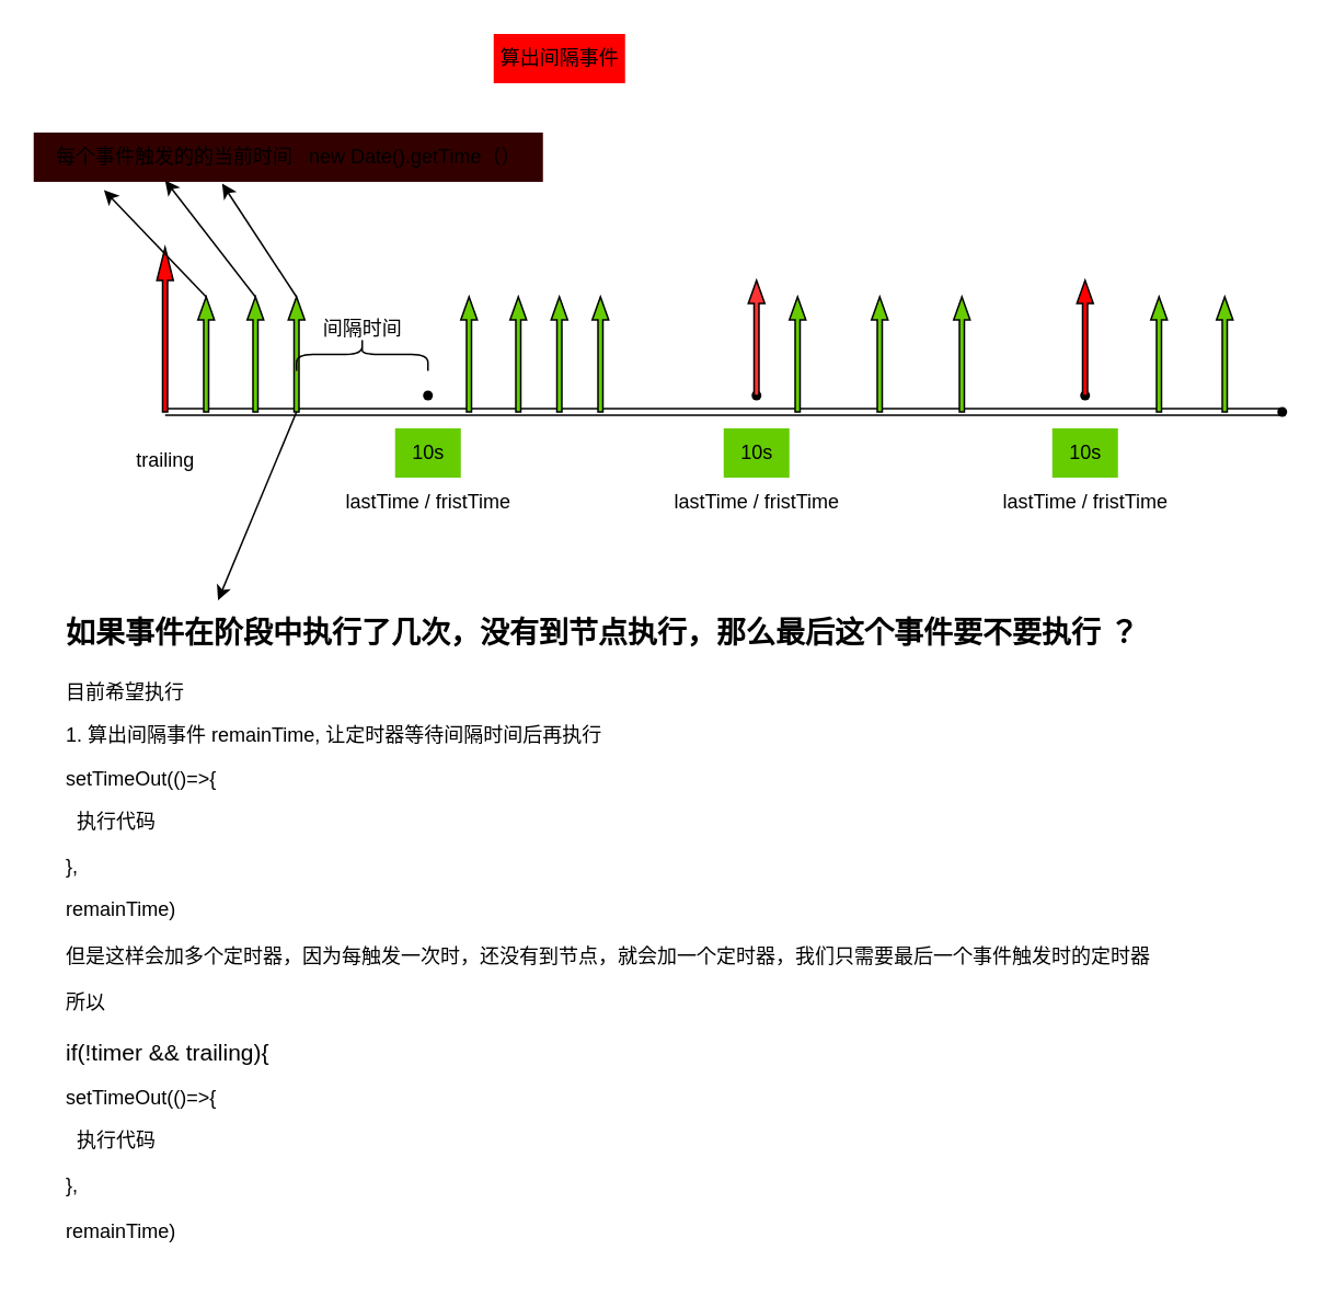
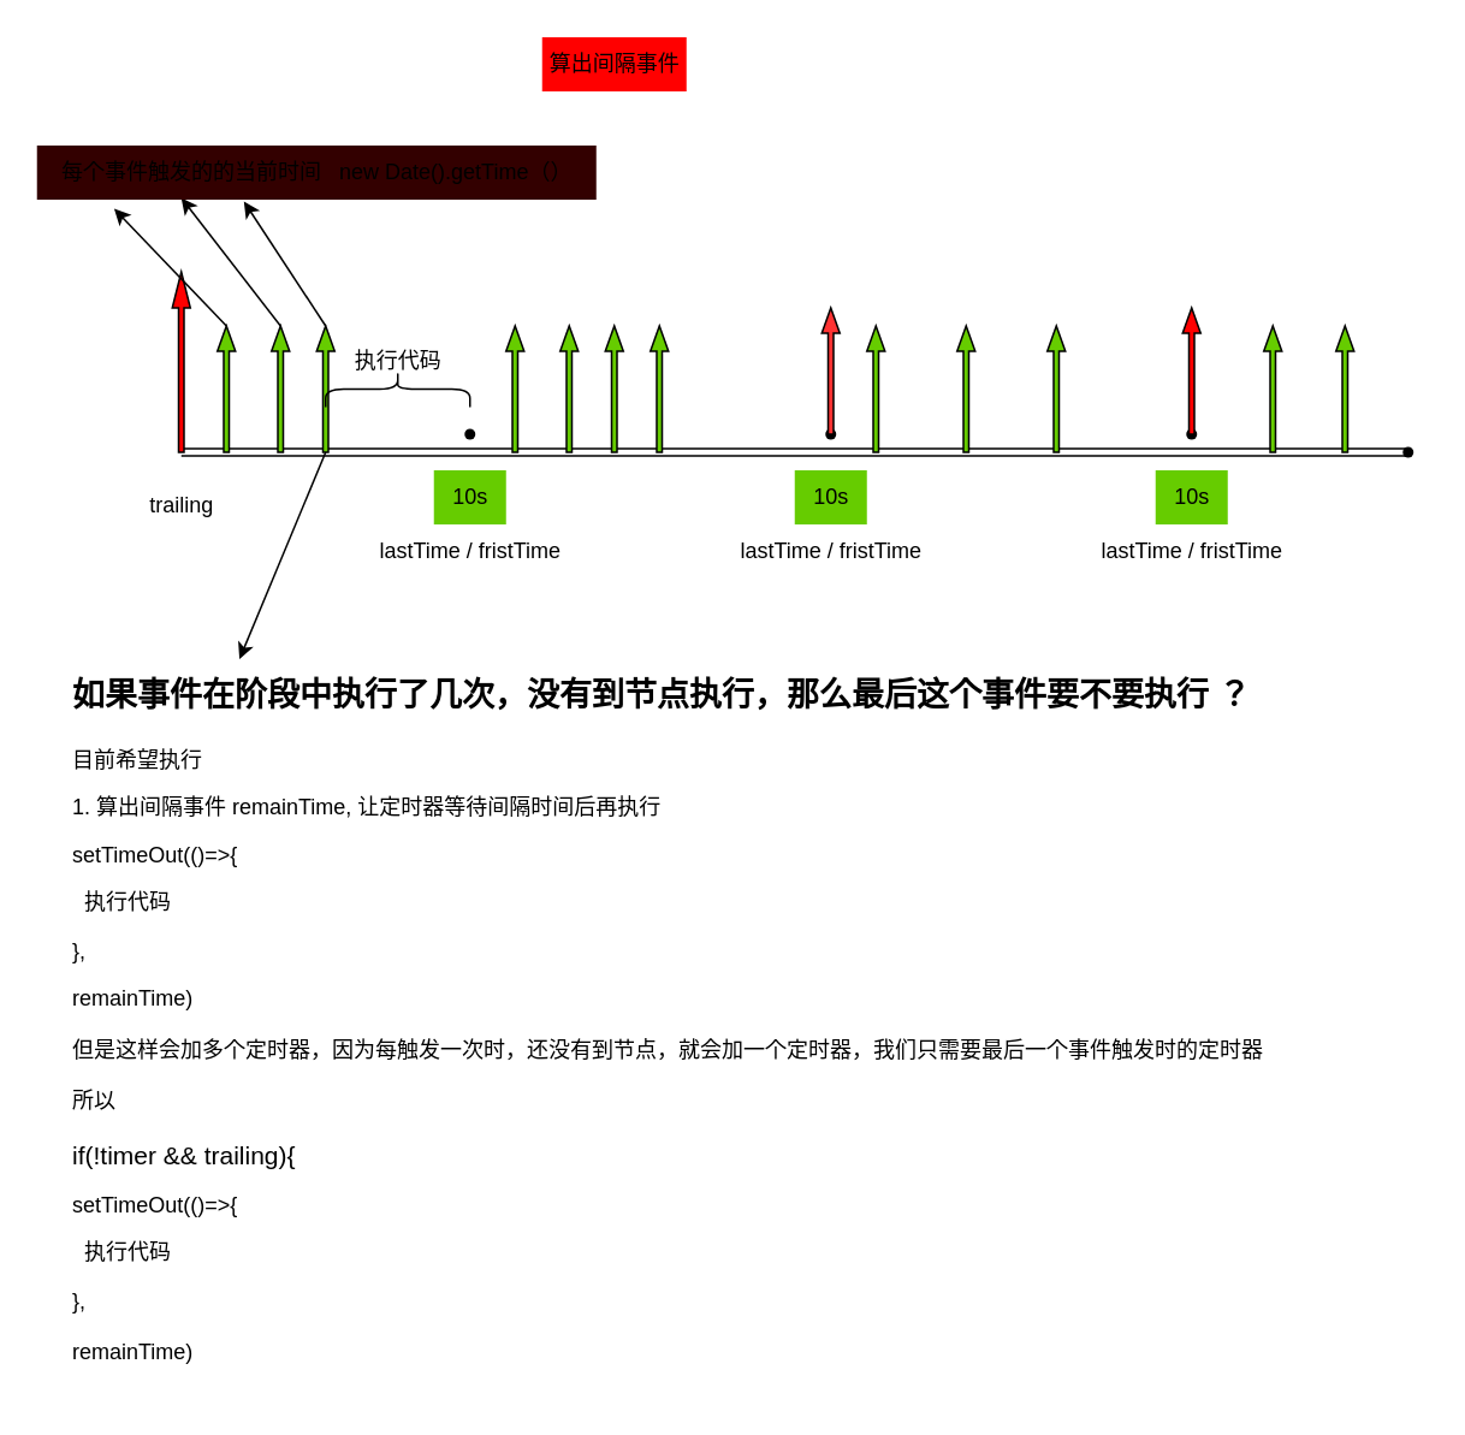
  <mxCell id="0" />
  <mxCell id="1" parent="0" />
  <mxCell id="2" value="" style="shape=link;html=1;" parent="1" target="19" edge="1"><mxGeometry width="100" relative="1" as="geometry"><mxPoint x="100" y="250" as="sourcePoint" /><mxPoint x="780" y="250" as="targetPoint" /></mxGeometry></mxCell>
  <mxCell id="3" value="算出间隔事件" style="text;html=1;align=center;verticalAlign=middle;resizable=0;points=[];autosize=1;strokeColor=none;fillColor=#FF0000;" parent="1" vertex="1"><mxGeometry x="300" y="20" width="80" height="30" as="geometry" /></mxCell>
  <mxCell id="4" value="" style="shape=singleArrow;direction=north;whiteSpace=wrap;html=1;fillColor=#FF0000;" parent="1" vertex="1"><mxGeometry x="95" y="150" width="10" height="100" as="geometry" /></mxCell>
  <mxCell id="5" value="10s" style="text;html=1;align=center;verticalAlign=middle;resizable=0;points=[];autosize=1;strokeColor=none;fillColor=#66CC00;" parent="1" vertex="1"><mxGeometry x="240" y="260" width="40" height="30" as="geometry" /></mxCell>
  <mxCell id="6" value="10s" style="text;html=1;align=center;verticalAlign=middle;resizable=0;points=[];autosize=1;strokeColor=none;fillColor=#66CC00;" parent="1" vertex="1"><mxGeometry x="440" y="260" width="40" height="30" as="geometry" /></mxCell>
  <mxCell id="7" value="10s" style="text;html=1;align=center;verticalAlign=middle;resizable=0;points=[];autosize=1;strokeColor=none;fillColor=#66CC00;" parent="1" vertex="1"><mxGeometry x="640" y="260" width="40" height="30" as="geometry" /></mxCell>
  <mxCell id="8" value="trailing" style="text;html=1;align=center;verticalAlign=middle;resizable=0;points=[];autosize=1;strokeColor=none;fillColor=none;" parent="1" vertex="1"><mxGeometry x="65" y="265" width="70" height="30" as="geometry" /></mxCell>
  <mxCell id="9" value="lastTime / fristTime" style="text;html=1;align=center;verticalAlign=middle;resizable=0;points=[];autosize=1;strokeColor=none;fillColor=none;" parent="1" vertex="1"><mxGeometry x="200" y="290" width="120" height="30" as="geometry" /></mxCell>
  <mxCell id="10" value="lastTime / fristTime" style="text;html=1;align=center;verticalAlign=middle;resizable=0;points=[];autosize=1;strokeColor=none;fillColor=none;" parent="1" vertex="1"><mxGeometry x="400" y="290" width="120" height="30" as="geometry" /></mxCell>
  <mxCell id="11" value="lastTime / fristTime" style="text;html=1;align=center;verticalAlign=middle;resizable=0;points=[];autosize=1;strokeColor=none;fillColor=none;" parent="1" vertex="1"><mxGeometry x="600" y="290" width="120" height="30" as="geometry" /></mxCell>
  <mxCell id="12" style="edgeStyle=none;html=1;exitX=1;exitY=0.5;exitDx=0;exitDy=0;exitPerimeter=0;entryX=0.138;entryY=1.167;entryDx=0;entryDy=0;entryPerimeter=0;" parent="1" source="13" target="25" edge="1"><mxGeometry relative="1" as="geometry" /></mxCell>
  <mxCell id="13" value="" style="shape=singleArrow;direction=north;whiteSpace=wrap;html=1;fillColor=#66CC00;" parent="1" vertex="1"><mxGeometry x="120" y="180" width="10" height="70" as="geometry" /></mxCell>
  <mxCell id="14" style="edgeStyle=none;html=1;exitX=1;exitY=0.5;exitDx=0;exitDy=0;exitPerimeter=0;entryX=0.258;entryY=0.967;entryDx=0;entryDy=0;entryPerimeter=0;" parent="1" source="15" target="25" edge="1"><mxGeometry relative="1" as="geometry" /></mxCell>
  <mxCell id="15" value="" style="shape=singleArrow;direction=north;whiteSpace=wrap;html=1;fillColor=#66CC00;" parent="1" vertex="1"><mxGeometry x="150" y="180" width="10" height="70" as="geometry" /></mxCell>
  <mxCell id="16" style="edgeStyle=none;html=1;exitX=1;exitY=0.5;exitDx=0;exitDy=0;exitPerimeter=0;entryX=0.37;entryY=1.033;entryDx=0;entryDy=0;entryPerimeter=0;" parent="1" source="18" target="25" edge="1"><mxGeometry relative="1" as="geometry" /></mxCell>
  <mxCell id="17" style="edgeStyle=none;html=1;exitX=0;exitY=0.5;exitDx=0;exitDy=0;exitPerimeter=0;entryX=0.136;entryY=0.004;entryDx=0;entryDy=0;entryPerimeter=0;fontSize=18;fillColor=#FFFF00;" edge="1" parent="1" source="18" target="37"><mxGeometry relative="1" as="geometry" /></mxCell>
  <mxCell id="18" value="" style="shape=singleArrow;direction=north;whiteSpace=wrap;html=1;fillColor=#66CC00;" parent="1" vertex="1"><mxGeometry x="175" y="180" width="10" height="70" as="geometry" /></mxCell>
  <mxCell id="19" value="" style="shape=waypoint;sketch=0;fillStyle=solid;size=6;pointerEvents=1;points=[];fillColor=none;resizable=0;rotatable=0;perimeter=centerPerimeter;snapToPoint=1;" parent="1" vertex="1"><mxGeometry x="770" y="240" width="20" height="20" as="geometry" /></mxCell>
  <mxCell id="20" value="" style="shape=waypoint;sketch=0;fillStyle=solid;size=6;pointerEvents=1;points=[];fillColor=#FFFF00;resizable=0;rotatable=0;perimeter=centerPerimeter;snapToPoint=1;" parent="1" vertex="1"><mxGeometry x="250" y="230" width="20" height="20" as="geometry" /></mxCell>
  <mxCell id="21" value="" style="shape=waypoint;sketch=0;fillStyle=solid;size=6;pointerEvents=1;points=[];fillColor=none;resizable=0;rotatable=0;perimeter=centerPerimeter;snapToPoint=1;" parent="1" vertex="1"><mxGeometry x="450" y="230" width="20" height="20" as="geometry" /></mxCell>
  <mxCell id="22" value="" style="shape=waypoint;sketch=0;fillStyle=solid;size=6;pointerEvents=1;points=[];fillColor=none;resizable=0;rotatable=0;perimeter=centerPerimeter;snapToPoint=1;" parent="1" vertex="1"><mxGeometry x="650" y="230" width="20" height="20" as="geometry" /></mxCell>
  <mxCell id="23" value="" style="shape=curlyBracket;whiteSpace=wrap;html=1;rounded=1;flipH=1;labelPosition=right;verticalLabelPosition=middle;align=left;verticalAlign=middle;fillColor=#FFFF00;direction=south;" parent="1" vertex="1"><mxGeometry x="180" y="205" width="80" height="20" as="geometry" /></mxCell>
- <mxCell id="24" value="间隔时间" style="text;html=1;align=center;verticalAlign=middle;resizable=0;points=[];autosize=1;strokeColor=none;fillColor=none;" parent="1" vertex="1"><mxGeometry x="185" y="185" width="70" height="30" as="geometry" /></mxCell>
+ <mxCell id="24" value="执行代码" style="text;html=1;align=center;verticalAlign=middle;resizable=0;points=[];autosize=1;strokeColor=none;fillColor=none;" parent="1" vertex="1"><mxGeometry x="185" y="185" width="70" height="30" as="geometry" /></mxCell>
  <mxCell id="25" value="每个事件触发的的当前时间&amp;nbsp; &amp;nbsp;new Date().getTime（）" style="text;html=1;align=center;verticalAlign=middle;resizable=0;points=[];autosize=1;strokeColor=none;fillColor=#330000;" parent="1" vertex="1"><mxGeometry x="20" y="80" width="310" height="30" as="geometry" /></mxCell>
  <mxCell id="26" value="" style="shape=singleArrow;direction=north;whiteSpace=wrap;html=1;fillColor=#66CC00;" parent="1" vertex="1"><mxGeometry x="310" y="180" width="10" height="70" as="geometry" /></mxCell>
  <mxCell id="27" value="" style="shape=singleArrow;direction=north;whiteSpace=wrap;html=1;fillColor=#66CC00;" parent="1" vertex="1"><mxGeometry x="360" y="180" width="10" height="70" as="geometry" /></mxCell>
  <mxCell id="28" value="" style="shape=singleArrow;direction=north;whiteSpace=wrap;html=1;fillColor=#66CC00;" parent="1" vertex="1"><mxGeometry x="530" y="180" width="10" height="70" as="geometry" /></mxCell>
  <mxCell id="29" value="" style="shape=singleArrow;direction=north;whiteSpace=wrap;html=1;fillColor=#66CC00;" parent="1" vertex="1"><mxGeometry x="580" y="180" width="10" height="70" as="geometry" /></mxCell>
  <mxCell id="30" value="" style="shape=singleArrow;direction=north;whiteSpace=wrap;html=1;fillColor=#66CC00;" parent="1" vertex="1"><mxGeometry x="700" y="180" width="10" height="70" as="geometry" /></mxCell>
  <mxCell id="31" value="" style="shape=singleArrow;direction=north;whiteSpace=wrap;html=1;fillColor=#66CC00;" parent="1" vertex="1"><mxGeometry x="740" y="180" width="10" height="70" as="geometry" /></mxCell>
  <mxCell id="32" value="" style="shape=singleArrow;direction=north;whiteSpace=wrap;html=1;fillColor=#FF0000;" parent="1" vertex="1"><mxGeometry x="655" y="170" width="10" height="70" as="geometry" /></mxCell>
  <mxCell id="33" value="" style="shape=singleArrow;direction=north;whiteSpace=wrap;html=1;fillColor=#FF3333;" parent="1" vertex="1"><mxGeometry x="455" y="170" width="10" height="70" as="geometry" /></mxCell>
  <mxCell id="34" value="" style="shape=singleArrow;direction=north;whiteSpace=wrap;html=1;fillColor=#66CC00;" parent="1" vertex="1"><mxGeometry x="480" y="180" width="10" height="70" as="geometry" /></mxCell>
  <mxCell id="35" value="" style="shape=singleArrow;direction=north;whiteSpace=wrap;html=1;fillColor=#66CC00;" parent="1" vertex="1"><mxGeometry x="335" y="180" width="10" height="70" as="geometry" /></mxCell>
  <mxCell id="36" value="" style="shape=singleArrow;direction=north;whiteSpace=wrap;html=1;fillColor=#66CC00;" parent="1" vertex="1"><mxGeometry x="280" y="180" width="10" height="70" as="geometry" /></mxCell>
  <mxCell id="37" value="&lt;h1&gt;&lt;font style=&quot;font-size: 18px;&quot;&gt;如果事件在阶段中执行了几次，没有到节点执行，那么最后这个事件要不要执行 ？&lt;/font&gt;&lt;/h1&gt;&lt;p&gt;目前希望执行&lt;/p&gt;&lt;p&gt;1. 算出间隔事件 remainTime, 让定时器等待间隔时间后再执行&lt;/p&gt;&lt;p&gt;setTimeOut(()=&amp;gt;{&lt;/p&gt;&lt;p&gt;&lt;span style=&quot;background-color: initial;&quot;&gt;&amp;nbsp; 执行代码&lt;/span&gt;&lt;/p&gt;&lt;p&gt;&lt;span style=&quot;background-color: initial;&quot;&gt;},&lt;/span&gt;&lt;/p&gt;remainTime&lt;span style=&quot;background-color: initial;&quot;&gt;)&lt;br&gt;&lt;br&gt;但是这样会加多个定时器，因为每触发一次时，还没有到节点，就会加一个定时器，我们只需要最后一个事件触发时的定时器&lt;br&gt;&lt;br&gt;所以&lt;br&gt;&lt;br&gt;&lt;font style=&quot;font-size: 14px;&quot;&gt;if(!timer &amp;amp;&amp;amp; trailing){&lt;br&gt;&lt;/font&gt;&lt;/span&gt;&lt;p&gt;setTimeOut(()=&amp;gt;{&lt;/p&gt;&lt;p&gt;&lt;span style=&quot;background-color: initial;&quot;&gt;&amp;nbsp; 执行代码&lt;/span&gt;&lt;/p&gt;&lt;p&gt;&lt;span style=&quot;background-color: initial;&quot;&gt;},&lt;/span&gt;&lt;/p&gt;remainTime&lt;span style=&quot;background-color: initial;&quot;&gt;)&lt;/span&gt;&lt;span style=&quot;background-color: initial;&quot;&gt;&lt;font style=&quot;font-size: 14px;&quot;&gt;&lt;br&gt;&lt;br&gt;}&lt;/font&gt;&lt;br&gt;&lt;/span&gt;&lt;p&gt;&lt;/p&gt;&lt;span style=&quot;background-color: initial;&quot;&gt;&lt;br&gt;&lt;br&gt;&lt;br&gt;&lt;/span&gt;" style="text;html=1;strokeColor=none;fillColor=none;spacing=5;spacingTop=-20;whiteSpace=wrap;overflow=hidden;rounded=0;" vertex="1" parent="1"><mxGeometry x="35" y="363" width="715" height="410" as="geometry" /></mxCell>
